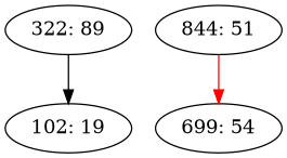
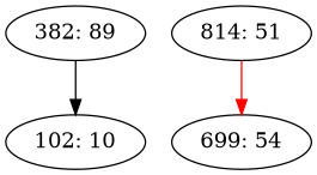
  digraph {
-   "382: 89" [label="322: 89"]
-   "102: 10" [label="102: 19"]
-   "814: 51" [label="844: 51"]
+   "382: 89"
+   "102: 10"
+   "814: 51"
    "699: 54"
    "382: 89" -> "102: 10"
    "814: 51" -> "699: 54" [color=red]
  }
